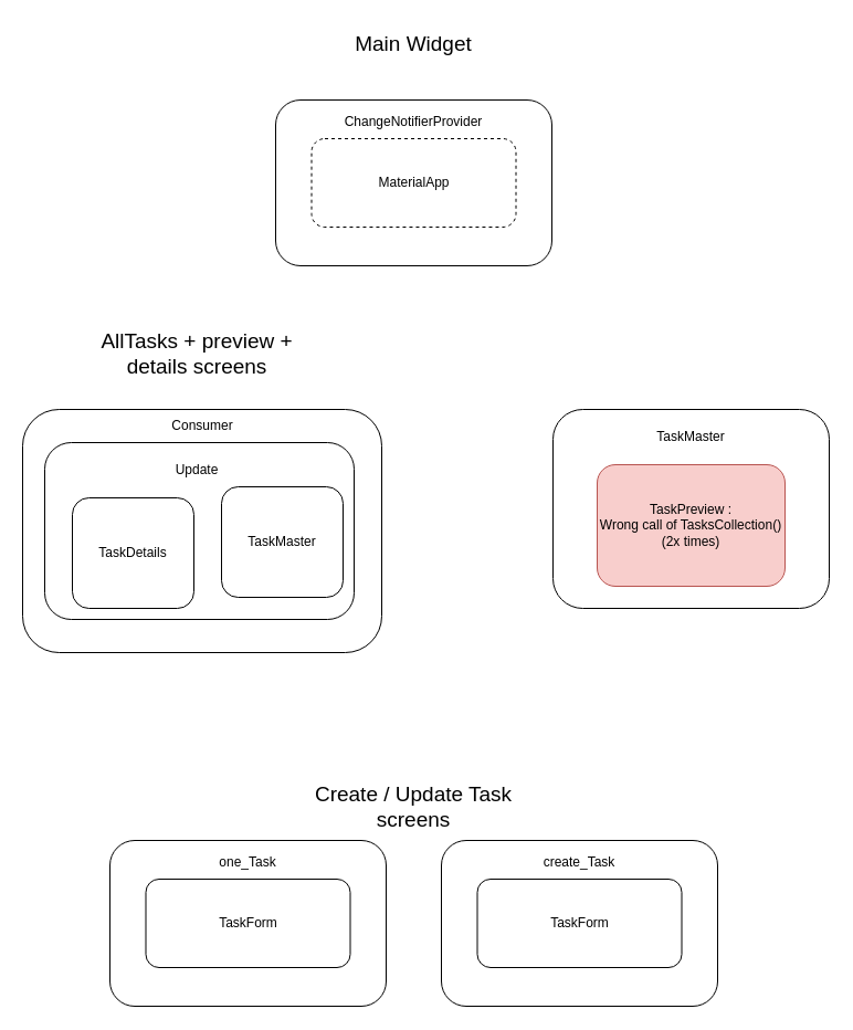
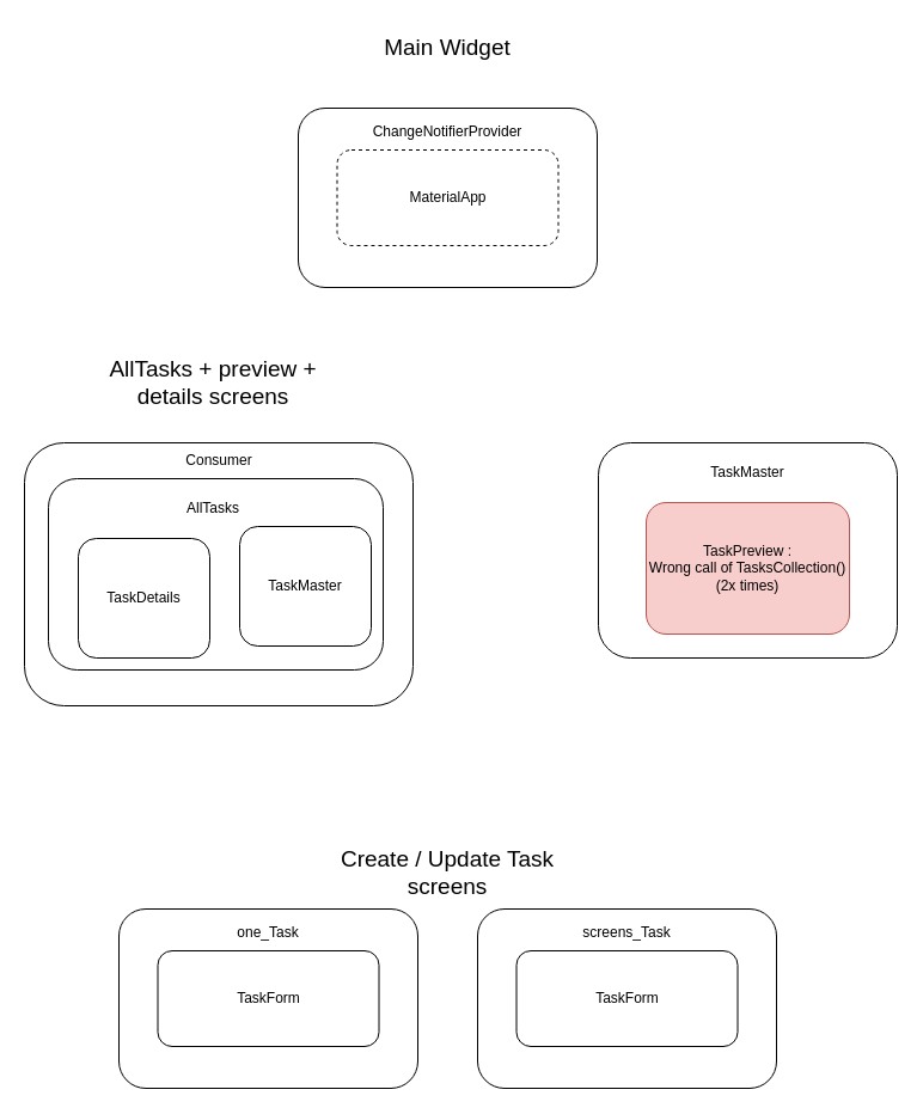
  <mxCell id="0" />
  <mxCell id="1" parent="0" />
  <mxCell id="2" value="" style="rounded=1;whiteSpace=wrap;html=1;" vertex="1" parent="1"><mxGeometry x="249" y="90" width="250" height="150" as="geometry" /></mxCell>
  <mxCell id="3" value="MaterialApp" style="rounded=1;whiteSpace=wrap;html=1;dashed=1;" vertex="1" parent="1"><mxGeometry x="281.5" y="125" width="185" height="80" as="geometry" /></mxCell>
  <mxCell id="4" value="ChangeNotifierProvider" style="text;html=1;strokeColor=none;fillColor=none;align=center;verticalAlign=middle;whiteSpace=wrap;rounded=0;" vertex="1" parent="1"><mxGeometry x="294" y="95" width="160" height="30" as="geometry" /></mxCell>
  <mxCell id="5" value="" style="rounded=1;whiteSpace=wrap;html=1;" vertex="1" parent="1"><mxGeometry x="20" y="370" width="325" height="220" as="geometry" /></mxCell>
  <mxCell id="6" value="" style="rounded=1;whiteSpace=wrap;html=1;" vertex="1" parent="1"><mxGeometry x="40" y="400" width="280" height="160" as="geometry" /></mxCell>
  <mxCell id="7" value="Consumer" style="text;html=1;strokeColor=none;fillColor=none;align=center;verticalAlign=middle;whiteSpace=wrap;rounded=0;" vertex="1" parent="1"><mxGeometry x="102.5" y="370" width="160" height="30" as="geometry" /></mxCell>
- <mxCell id="8" value="Update" style="text;html=1;strokeColor=none;fillColor=none;align=center;verticalAlign=middle;whiteSpace=wrap;rounded=0;" vertex="1" parent="1"><mxGeometry x="97.5" y="410" width="160" height="30" as="geometry" /></mxCell>
+ <mxCell id="8" value="AllTasks" style="text;html=1;strokeColor=none;fillColor=none;align=center;verticalAlign=middle;whiteSpace=wrap;rounded=0;" vertex="1" parent="1"><mxGeometry x="97.5" y="410" width="160" height="30" as="geometry" /></mxCell>
  <mxCell id="9" value="TaskDetails" style="rounded=1;whiteSpace=wrap;html=1;" vertex="1" parent="1"><mxGeometry x="65" y="450" width="110" height="100" as="geometry" /></mxCell>
  <mxCell id="10" value="TaskMaster" style="rounded=1;whiteSpace=wrap;html=1;" vertex="1" parent="1"><mxGeometry x="200" y="440" width="110" height="100" as="geometry" /></mxCell>
  <mxCell id="11" value="" style="rounded=1;whiteSpace=wrap;html=1;" vertex="1" parent="1"><mxGeometry x="500" y="370" width="250" height="180" as="geometry" /></mxCell>
  <mxCell id="12" value="TaskMaster" style="text;html=1;strokeColor=none;fillColor=none;align=center;verticalAlign=middle;whiteSpace=wrap;rounded=0;" vertex="1" parent="1"><mxGeometry x="545" y="380" width="160" height="30" as="geometry" /></mxCell>
  <mxCell id="13" value="&lt;div&gt;TaskPreview : &lt;br&gt;&lt;/div&gt;&lt;div&gt;Wrong call of TasksCollection() (2x times)&lt;br&gt;&lt;/div&gt;" style="rounded=1;whiteSpace=wrap;html=1;fillColor=#f8cecc;strokeColor=#b85450;" vertex="1" parent="1"><mxGeometry x="540" y="420" width="170" height="110" as="geometry" /></mxCell>
  <mxCell id="14" value="" style="rounded=1;whiteSpace=wrap;html=1;" vertex="1" parent="1"><mxGeometry x="99" y="760" width="250" height="150" as="geometry" /></mxCell>
  <mxCell id="15" value="TaskForm" style="rounded=1;whiteSpace=wrap;html=1;" vertex="1" parent="1"><mxGeometry x="131.5" y="795" width="185" height="80" as="geometry" /></mxCell>
  <mxCell id="16" value="one_Task" style="text;html=1;strokeColor=none;fillColor=none;align=center;verticalAlign=middle;whiteSpace=wrap;rounded=0;" vertex="1" parent="1"><mxGeometry x="144" y="765" width="160" height="30" as="geometry" /></mxCell>
  <mxCell id="17" value="" style="rounded=1;whiteSpace=wrap;html=1;" vertex="1" parent="1"><mxGeometry x="399" y="760" width="250" height="150" as="geometry" /></mxCell>
  <mxCell id="18" value="TaskForm" style="rounded=1;whiteSpace=wrap;html=1;" vertex="1" parent="1"><mxGeometry x="431.5" y="795" width="185" height="80" as="geometry" /></mxCell>
- <mxCell id="19" value="create_Task" style="text;html=1;strokeColor=none;fillColor=none;align=center;verticalAlign=middle;whiteSpace=wrap;rounded=0;" vertex="1" parent="1"><mxGeometry x="444" y="765" width="160" height="30" as="geometry" /></mxCell>
+ <mxCell id="19" value="screens_Task" style="text;html=1;strokeColor=none;fillColor=none;align=center;verticalAlign=middle;whiteSpace=wrap;rounded=0;" vertex="1" parent="1"><mxGeometry x="444" y="765" width="160" height="30" as="geometry" /></mxCell>
  <mxCell id="20" value="&lt;font style=&quot;font-size: 19px&quot;&gt;Create / Update Task screens&lt;br&gt;&lt;/font&gt;" style="text;html=1;strokeColor=none;fillColor=none;align=center;verticalAlign=middle;whiteSpace=wrap;rounded=0;" vertex="1" parent="1"><mxGeometry x="269" y="710" width="210" height="40" as="geometry" /></mxCell>
  <mxCell id="21" value="&lt;font style=&quot;font-size: 19px&quot;&gt;AllTasks + preview + details screens&lt;br&gt;&lt;/font&gt;" style="text;html=1;strokeColor=none;fillColor=none;align=center;verticalAlign=middle;whiteSpace=wrap;rounded=0;" vertex="1" parent="1"><mxGeometry x="72.5" y="300" width="210" height="40" as="geometry" /></mxCell>
  <mxCell id="22" value="&lt;font style=&quot;font-size: 19px&quot;&gt;Main Widget&lt;br&gt;&lt;/font&gt;" style="text;html=1;strokeColor=none;fillColor=none;align=center;verticalAlign=middle;whiteSpace=wrap;rounded=0;" vertex="1" parent="1"><mxGeometry x="269" y="20" width="210" height="40" as="geometry" /></mxCell>
